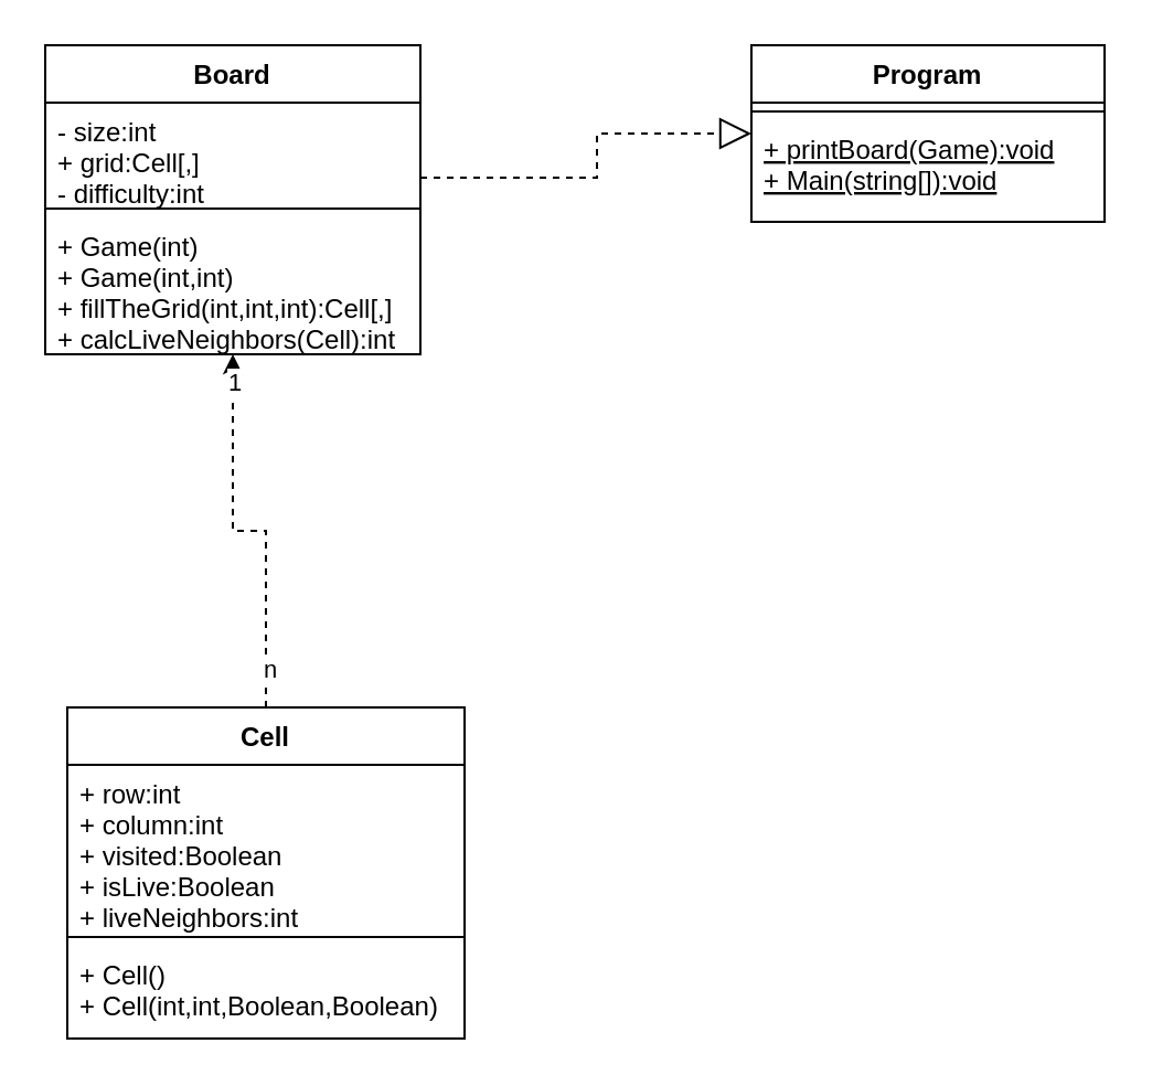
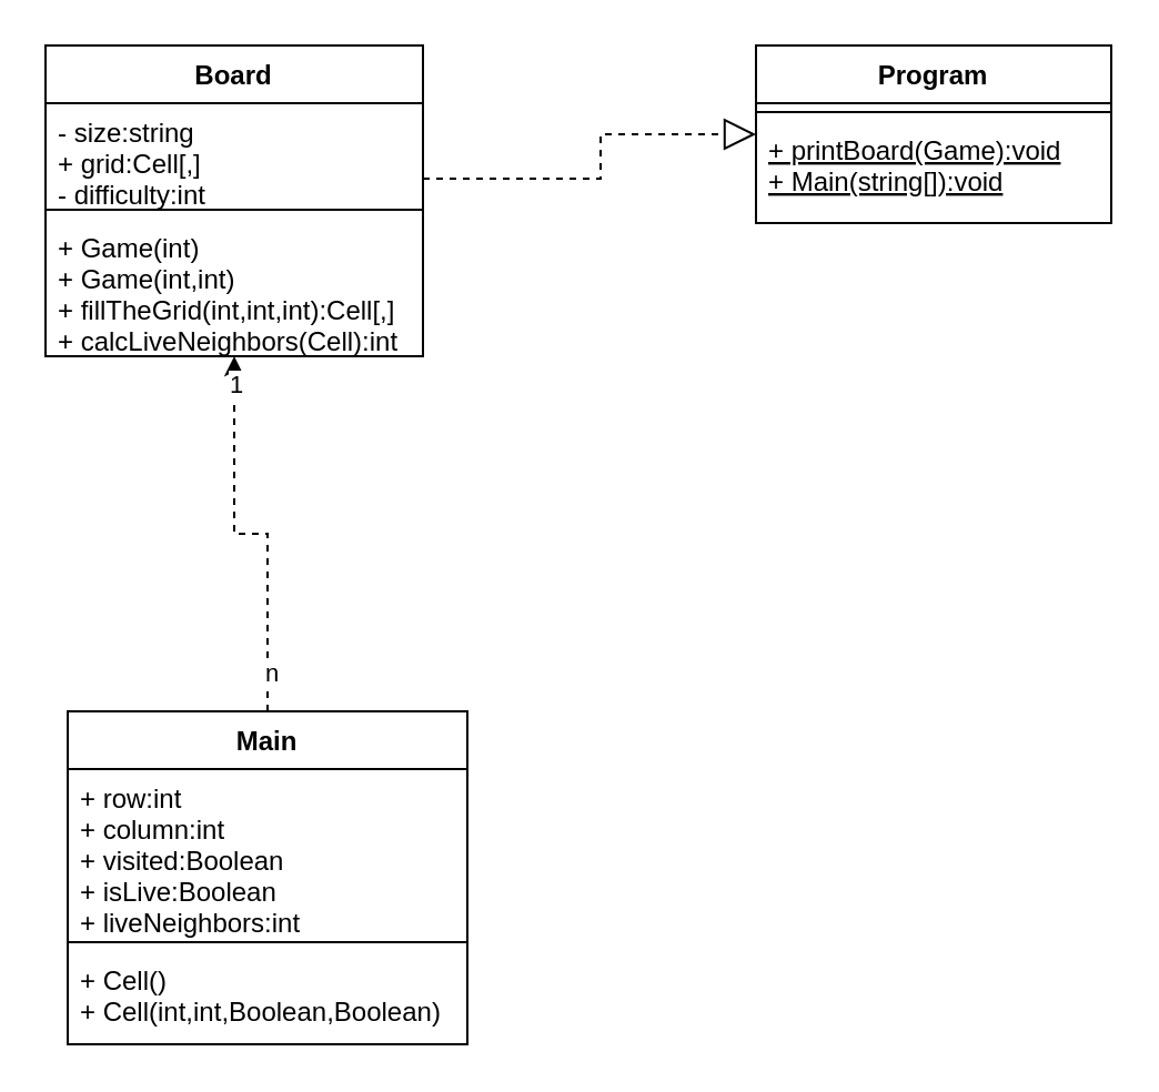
  <mxCell id="0" />
  <mxCell id="1" parent="0" />
- <mxCell id="2" value="Cell" style="swimlane;fontStyle=1;align=center;verticalAlign=top;childLayout=stackLayout;horizontal=1;startSize=26;horizontalStack=0;resizeParent=1;resizeParentMax=0;resizeLast=0;collapsible=1;marginBottom=0;" vertex="1" parent="1"><mxGeometry x="30" y="320" width="180" height="150" as="geometry" /></mxCell>
+ <mxCell id="2" value="Main" style="swimlane;fontStyle=1;align=center;verticalAlign=top;childLayout=stackLayout;horizontal=1;startSize=26;horizontalStack=0;resizeParent=1;resizeParentMax=0;resizeLast=0;collapsible=1;marginBottom=0;" vertex="1" parent="1"><mxGeometry x="30" y="320" width="180" height="150" as="geometry" /></mxCell>
  <mxCell id="3" value="+ row:int&#10;+ column:int&#10;+ visited:Boolean&#10;+ isLive:Boolean&#10;+ liveNeighbors:int" style="text;strokeColor=none;fillColor=none;align=left;verticalAlign=top;spacingLeft=4;spacingRight=4;overflow=hidden;rotatable=0;points=[[0,0.5],[1,0.5]];portConstraint=eastwest;" vertex="1" parent="2"><mxGeometry y="26" width="180" height="74" as="geometry" /></mxCell>
  <mxCell id="4" value="" style="line;strokeWidth=1;fillColor=none;align=left;verticalAlign=middle;spacingTop=-1;spacingLeft=3;spacingRight=3;rotatable=0;labelPosition=right;points=[];portConstraint=eastwest;" vertex="1" parent="2"><mxGeometry y="100" width="180" height="8" as="geometry" /></mxCell>
  <mxCell id="5" value="+ Cell()&#10;+ Cell(int,int,Boolean,Boolean)" style="text;strokeColor=none;fillColor=none;align=left;verticalAlign=top;spacingLeft=4;spacingRight=4;overflow=hidden;rotatable=0;points=[[0,0.5],[1,0.5]];portConstraint=eastwest;" vertex="1" parent="2"><mxGeometry y="108" width="180" height="42" as="geometry" /></mxCell>
  <mxCell id="6" value="Board" style="swimlane;fontStyle=1;align=center;verticalAlign=top;childLayout=stackLayout;horizontal=1;startSize=26;horizontalStack=0;resizeParent=1;resizeParentMax=0;resizeLast=0;collapsible=1;marginBottom=0;" vertex="1" parent="1"><mxGeometry x="20" y="20" width="170" height="140" as="geometry" /></mxCell>
- <mxCell id="7" value="- size:int&#10;+ grid:Cell[,]&#10;- difficulty:int" style="text;strokeColor=none;fillColor=none;align=left;verticalAlign=top;spacingLeft=4;spacingRight=4;overflow=hidden;rotatable=0;points=[[0,0.5],[1,0.5]];portConstraint=eastwest;" vertex="1" parent="6"><mxGeometry y="26" width="170" height="44" as="geometry" /></mxCell>
+ <mxCell id="7" value="- size:string&#10;+ grid:Cell[,]&#10;- difficulty:int" style="text;strokeColor=none;fillColor=none;align=left;verticalAlign=top;spacingLeft=4;spacingRight=4;overflow=hidden;rotatable=0;points=[[0,0.5],[1,0.5]];portConstraint=eastwest;" vertex="1" parent="6"><mxGeometry y="26" width="170" height="44" as="geometry" /></mxCell>
  <mxCell id="8" value="" style="line;strokeWidth=1;fillColor=none;align=left;verticalAlign=middle;spacingTop=-1;spacingLeft=3;spacingRight=3;rotatable=0;labelPosition=right;points=[];portConstraint=eastwest;" vertex="1" parent="6"><mxGeometry y="70" width="170" height="8" as="geometry" /></mxCell>
  <mxCell id="9" value="+ Game(int)&#10;+ Game(int,int)&#10;+ fillTheGrid(int,int,int):Cell[,]&#10;+ calcLiveNeighbors(Cell):int&#10;" style="text;strokeColor=none;fillColor=none;align=left;verticalAlign=top;spacingLeft=4;spacingRight=4;overflow=hidden;rotatable=0;points=[[0,0.5],[1,0.5]];portConstraint=eastwest;fontStyle=0" vertex="1" parent="6"><mxGeometry y="78" width="170" height="62" as="geometry" /></mxCell>
  <mxCell id="10" value="Program" style="swimlane;fontStyle=1;align=center;verticalAlign=top;childLayout=stackLayout;horizontal=1;startSize=26;horizontalStack=0;resizeParent=1;resizeParentMax=0;resizeLast=0;collapsible=1;marginBottom=0;" vertex="1" parent="1"><mxGeometry x="340" y="20" width="160" height="80" as="geometry" /></mxCell>
  <mxCell id="11" value="" style="line;strokeWidth=1;fillColor=none;align=left;verticalAlign=middle;spacingTop=-1;spacingLeft=3;spacingRight=3;rotatable=0;labelPosition=right;points=[];portConstraint=eastwest;" vertex="1" parent="10"><mxGeometry y="26" width="160" height="8" as="geometry" /></mxCell>
  <mxCell id="12" value="+ printBoard(Game):void&#10;+ Main(string[]):void" style="text;strokeColor=none;fillColor=none;align=left;verticalAlign=top;spacingLeft=4;spacingRight=4;overflow=hidden;rotatable=0;points=[[0,0.5],[1,0.5]];portConstraint=eastwest;fontStyle=4" vertex="1" parent="10"><mxGeometry y="34" width="160" height="46" as="geometry" /></mxCell>
  <mxCell id="13" style="edgeStyle=orthogonalEdgeStyle;rounded=0;orthogonalLoop=1;jettySize=auto;html=1;exitX=0.5;exitY=0;exitDx=0;exitDy=0;dashed=1;" edge="1" parent="1" source="2" target="6"><mxGeometry relative="1" as="geometry" /></mxCell>
  <mxCell id="14" value="n" style="edgeLabel;html=1;align=center;verticalAlign=middle;resizable=0;points=[];" vertex="1" connectable="0" parent="13"><mxGeometry x="-0.793" y="-1" relative="1" as="geometry"><mxPoint as="offset" /></mxGeometry></mxCell>
  <mxCell id="15" value="1" style="edgeLabel;html=1;align=center;verticalAlign=middle;resizable=0;points=[];" vertex="1" connectable="0" parent="13"><mxGeometry x="0.866" relative="1" as="geometry"><mxPoint as="offset" /></mxGeometry></mxCell>
  <mxCell id="16" value="" style="endArrow=block;dashed=1;endFill=0;endSize=12;html=1;rounded=0;" edge="1" parent="1" target="10"><mxGeometry width="160" relative="1" as="geometry"><mxPoint x="190" y="80" as="sourcePoint" /><mxPoint x="370" y="140" as="targetPoint" /><Array as="points"><mxPoint x="270" y="80" /><mxPoint x="270" y="60" /></Array></mxGeometry></mxCell>
